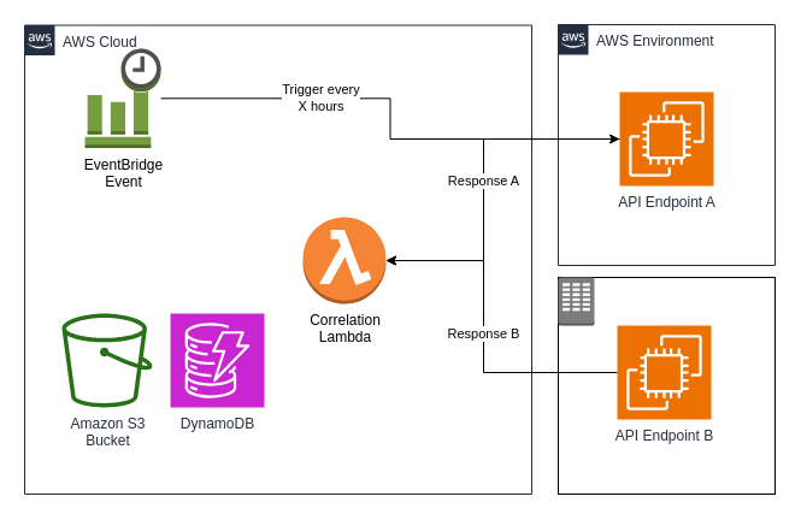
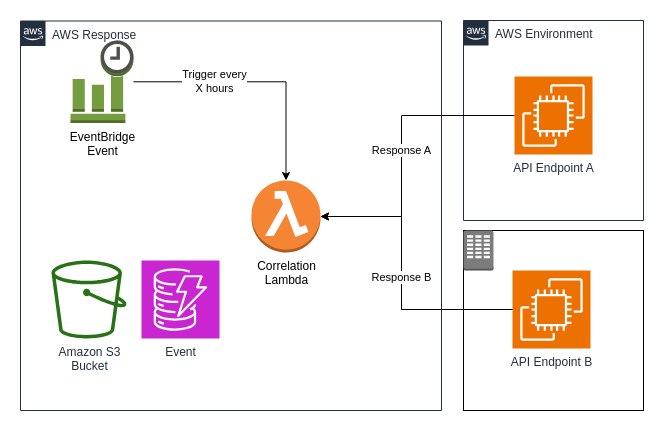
  <mxCell id="0" />
  <mxCell id="1" parent="0" />
  <mxCell id="2" value="AWS Environment" style="points=[[0,0],[0.25,0],[0.5,0],[0.75,0],[1,0],[1,0.25],[1,0.5],[1,0.75],[1,1],[0.75,1],[0.5,1],[0.25,1],[0,1],[0,0.75],[0,0.5],[0,0.25]];outlineConnect=0;gradientColor=none;html=1;whiteSpace=wrap;fontSize=12;fontStyle=0;shape=mxgraph.aws4.group;grIcon=mxgraph.aws4.group_aws_cloud_alt;strokeColor=#232F3E;fillColor=none;verticalAlign=top;align=left;spacingLeft=30;fontColor=#232F3E;dashed=0;labelBackgroundColor=#ffffff;container=1;pointerEvents=0;collapsible=0;recursiveResize=0;" parent="1" vertex="1"><mxGeometry x="463" y="20" width="180" height="200" as="geometry" /></mxCell>
  <mxCell id="3" value="API Endpoint A" style="sketch=0;points=[[0,0,0],[0.25,0,0],[0.5,0,0],[0.75,0,0],[1,0,0],[0,1,0],[0.25,1,0],[0.5,1,0],[0.75,1,0],[1,1,0],[0,0.25,0],[0,0.5,0],[0,0.75,0],[1,0.25,0],[1,0.5,0],[1,0.75,0]];outlineConnect=0;fontColor=#232F3E;fillColor=#ED7100;strokeColor=#ffffff;dashed=0;verticalLabelPosition=bottom;verticalAlign=top;align=center;html=1;fontSize=12;fontStyle=0;aspect=fixed;shape=mxgraph.aws4.resourceIcon;resIcon=mxgraph.aws4.ec2;" vertex="1" parent="2"><mxGeometry x="51" y="56" width="78" height="78" as="geometry" /></mxCell>
- <mxCell id="4" value="AWS Cloud" style="points=[[0,0],[0.25,0],[0.5,0],[0.75,0],[1,0],[1,0.25],[1,0.5],[1,0.75],[1,1],[0.75,1],[0.5,1],[0.25,1],[0,1],[0,0.75],[0,0.5],[0,0.25]];outlineConnect=0;gradientColor=none;html=1;whiteSpace=wrap;fontSize=12;fontStyle=0;shape=mxgraph.aws4.group;grIcon=mxgraph.aws4.group_aws_cloud_alt;strokeColor=#232F3E;fillColor=none;verticalAlign=top;align=left;spacingLeft=30;fontColor=#232F3E;dashed=0;labelBackgroundColor=#ffffff;container=1;pointerEvents=0;collapsible=0;recursiveResize=0;" parent="1" vertex="1"><mxGeometry x="20" y="20.5" width="421" height="389.5" as="geometry" /></mxCell>
+ <mxCell id="4" value="AWS Response" style="points=[[0,0],[0.25,0],[0.5,0],[0.75,0],[1,0],[1,0.25],[1,0.5],[1,0.75],[1,1],[0.75,1],[0.5,1],[0.25,1],[0,1],[0,0.75],[0,0.5],[0,0.25]];outlineConnect=0;gradientColor=none;html=1;whiteSpace=wrap;fontSize=12;fontStyle=0;shape=mxgraph.aws4.group;grIcon=mxgraph.aws4.group_aws_cloud_alt;strokeColor=#232F3E;fillColor=none;verticalAlign=top;align=left;spacingLeft=30;fontColor=#232F3E;dashed=0;labelBackgroundColor=#ffffff;container=1;pointerEvents=0;collapsible=0;recursiveResize=0;" parent="1" vertex="1"><mxGeometry x="20" y="20.5" width="421" height="389.5" as="geometry" /></mxCell>
  <mxCell id="5" value="EventBridge&lt;br&gt;Event" style="outlineConnect=0;dashed=0;verticalLabelPosition=bottom;verticalAlign=top;align=center;html=1;shape=mxgraph.aws3.event_time_based;fillColor=#759C3E;gradientColor=none;" vertex="1" parent="4"><mxGeometry x="50" y="19.5" width="63" height="82.5" as="geometry" /></mxCell>
  <mxCell id="6" value="Amazon S3&lt;br&gt;Bucket&lt;br&gt;" style="outlineConnect=0;fontColor=#232F3E;gradientColor=none;fillColor=#277116;strokeColor=none;dashed=0;verticalLabelPosition=bottom;verticalAlign=top;align=center;html=1;fontSize=12;fontStyle=0;aspect=fixed;pointerEvents=1;shape=mxgraph.aws4.bucket;labelBackgroundColor=#ffffff;" parent="4" vertex="1"><mxGeometry x="31" y="239.5" width="75" height="78" as="geometry" /></mxCell>
  <mxCell id="7" value="Correlation &lt;br&gt;Lambda" style="outlineConnect=0;dashed=0;verticalLabelPosition=bottom;verticalAlign=top;align=center;html=1;shape=mxgraph.aws3.lambda_function;fillColor=#F58534;gradientColor=none;" vertex="1" parent="4"><mxGeometry x="231" y="159.5" width="69" height="72" as="geometry" /></mxCell>
- <mxCell id="8" value="Trigger every&lt;br&gt;X hours" style="edgeStyle=orthogonalEdgeStyle;rounded=0;orthogonalLoop=1;jettySize=auto;html=1;" edge="1" parent="4" source="5" target="3"><mxGeometry x="-0.358" relative="1" as="geometry"><mxPoint as="offset" /></mxGeometry></mxCell>
- <mxCell id="9" value="DynamoDB" style="sketch=0;points=[[0,0,0],[0.25,0,0],[0.5,0,0],[0.75,0,0],[1,0,0],[0,1,0],[0.25,1,0],[0.5,1,0],[0.75,1,0],[1,1,0],[0,0.25,0],[0,0.5,0],[0,0.75,0],[1,0.25,0],[1,0.5,0],[1,0.75,0]];outlineConnect=0;fontColor=#232F3E;fillColor=#C925D1;strokeColor=#ffffff;dashed=0;verticalLabelPosition=bottom;verticalAlign=top;align=center;html=1;fontSize=12;fontStyle=0;aspect=fixed;shape=mxgraph.aws4.resourceIcon;resIcon=mxgraph.aws4.dynamodb;" vertex="1" parent="4"><mxGeometry x="121" y="239.5" width="78" height="78" as="geometry" /></mxCell>
+ <mxCell id="8" value="Trigger every&lt;br&gt;X hours" style="edgeStyle=orthogonalEdgeStyle;rounded=0;orthogonalLoop=1;jettySize=auto;html=1;entryX=0.5;entryY=0;entryDx=0;entryDy=0;entryPerimeter=0;" edge="1" parent="4" source="5" target="7"><mxGeometry x="-0.358" relative="1" as="geometry"><mxPoint as="offset" /></mxGeometry></mxCell>
+ <mxCell id="9" value="Event" style="sketch=0;points=[[0,0,0],[0.25,0,0],[0.5,0,0],[0.75,0,0],[1,0,0],[0,1,0],[0.25,1,0],[0.5,1,0],[0.75,1,0],[1,1,0],[0,0.25,0],[0,0.5,0],[0,0.75,0],[1,0.25,0],[1,0.5,0],[1,0.75,0]];outlineConnect=0;fontColor=#232F3E;fillColor=#C925D1;strokeColor=#ffffff;dashed=0;verticalLabelPosition=bottom;verticalAlign=top;align=center;html=1;fontSize=12;fontStyle=0;aspect=fixed;shape=mxgraph.aws4.resourceIcon;resIcon=mxgraph.aws4.dynamodb;" vertex="1" parent="4"><mxGeometry x="121" y="239.5" width="78" height="78" as="geometry" /></mxCell>
  <mxCell id="10" value="Response A" style="edgeStyle=orthogonalEdgeStyle;rounded=0;orthogonalLoop=1;jettySize=auto;html=1;entryX=1;entryY=0.5;entryDx=0;entryDy=0;entryPerimeter=0;" edge="1" parent="1" source="3" target="7"><mxGeometry relative="1" as="geometry"><Array as="points"><mxPoint x="401" y="115" /><mxPoint x="401" y="216" /></Array></mxGeometry></mxCell>
  <mxCell id="11" value="" style="whiteSpace=wrap;html=1;aspect=fixed;" vertex="1" parent="1"><mxGeometry x="463" y="230" width="180" height="180" as="geometry" /></mxCell>
  <mxCell id="12" value="API Endpoint B" style="sketch=0;points=[[0,0,0],[0.25,0,0],[0.5,0,0],[0.75,0,0],[1,0,0],[0,1,0],[0.25,1,0],[0.5,1,0],[0.75,1,0],[1,1,0],[0,0.25,0],[0,0.5,0],[0,0.75,0],[1,0.25,0],[1,0.5,0],[1,0.75,0]];outlineConnect=0;fontColor=#232F3E;fillColor=#ED7100;strokeColor=#ffffff;dashed=0;verticalLabelPosition=bottom;verticalAlign=top;align=center;html=1;fontSize=12;fontStyle=0;aspect=fixed;shape=mxgraph.aws4.resourceIcon;resIcon=mxgraph.aws4.ec2;" vertex="1" parent="1"><mxGeometry x="512" y="270" width="78" height="78" as="geometry" /></mxCell>
  <mxCell id="13" value="" style="outlineConnect=0;dashed=0;verticalLabelPosition=bottom;verticalAlign=top;align=center;html=1;shape=mxgraph.aws3.corporate_data_center;fillColor=#7D7C7C;gradientColor=none;" vertex="1" parent="1"><mxGeometry x="463" y="230" width="30" height="40" as="geometry" /></mxCell>
  <mxCell id="14" value="Response B" style="edgeStyle=orthogonalEdgeStyle;rounded=0;orthogonalLoop=1;jettySize=auto;html=1;exitX=0;exitY=0.5;exitDx=0;exitDy=0;exitPerimeter=0;entryX=1;entryY=0.5;entryDx=0;entryDy=0;entryPerimeter=0;" edge="1" parent="1" source="12" target="7"><mxGeometry relative="1" as="geometry"><Array as="points"><mxPoint x="401" y="309" /><mxPoint x="401" y="216" /></Array></mxGeometry></mxCell>
